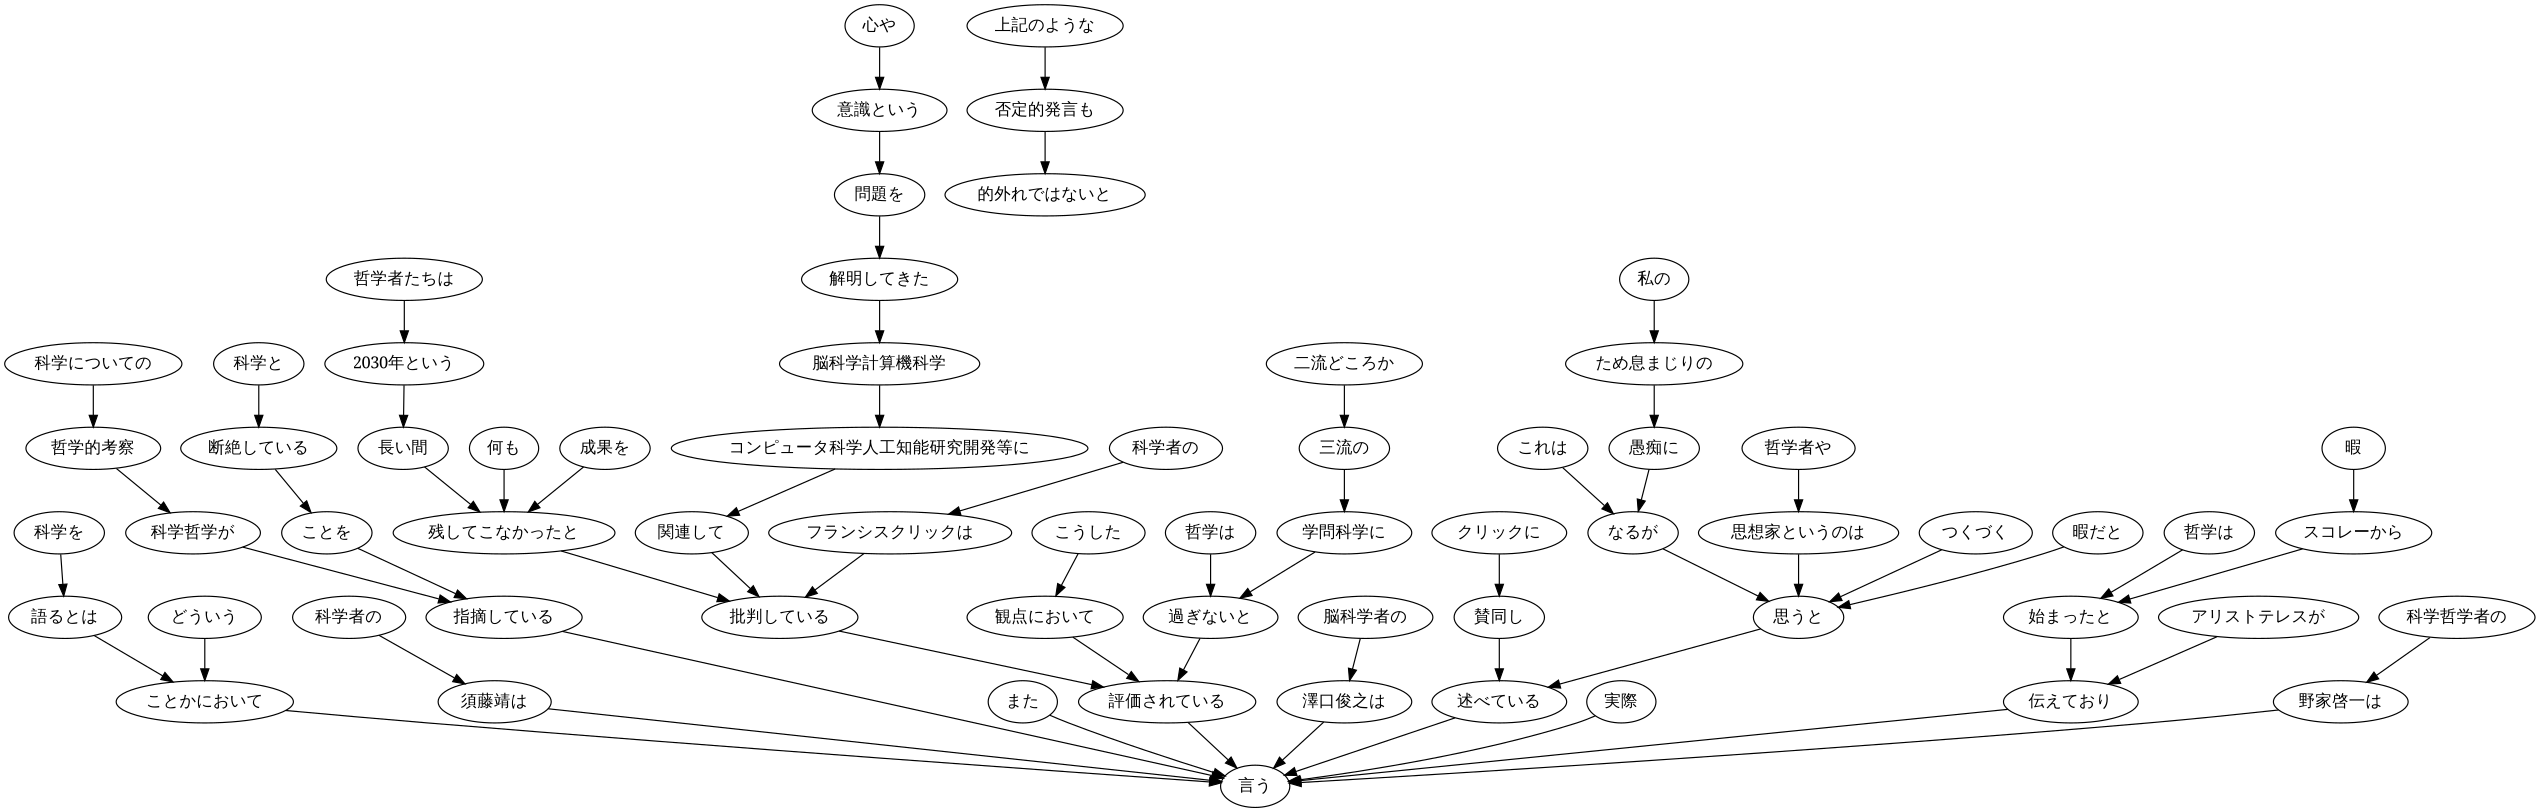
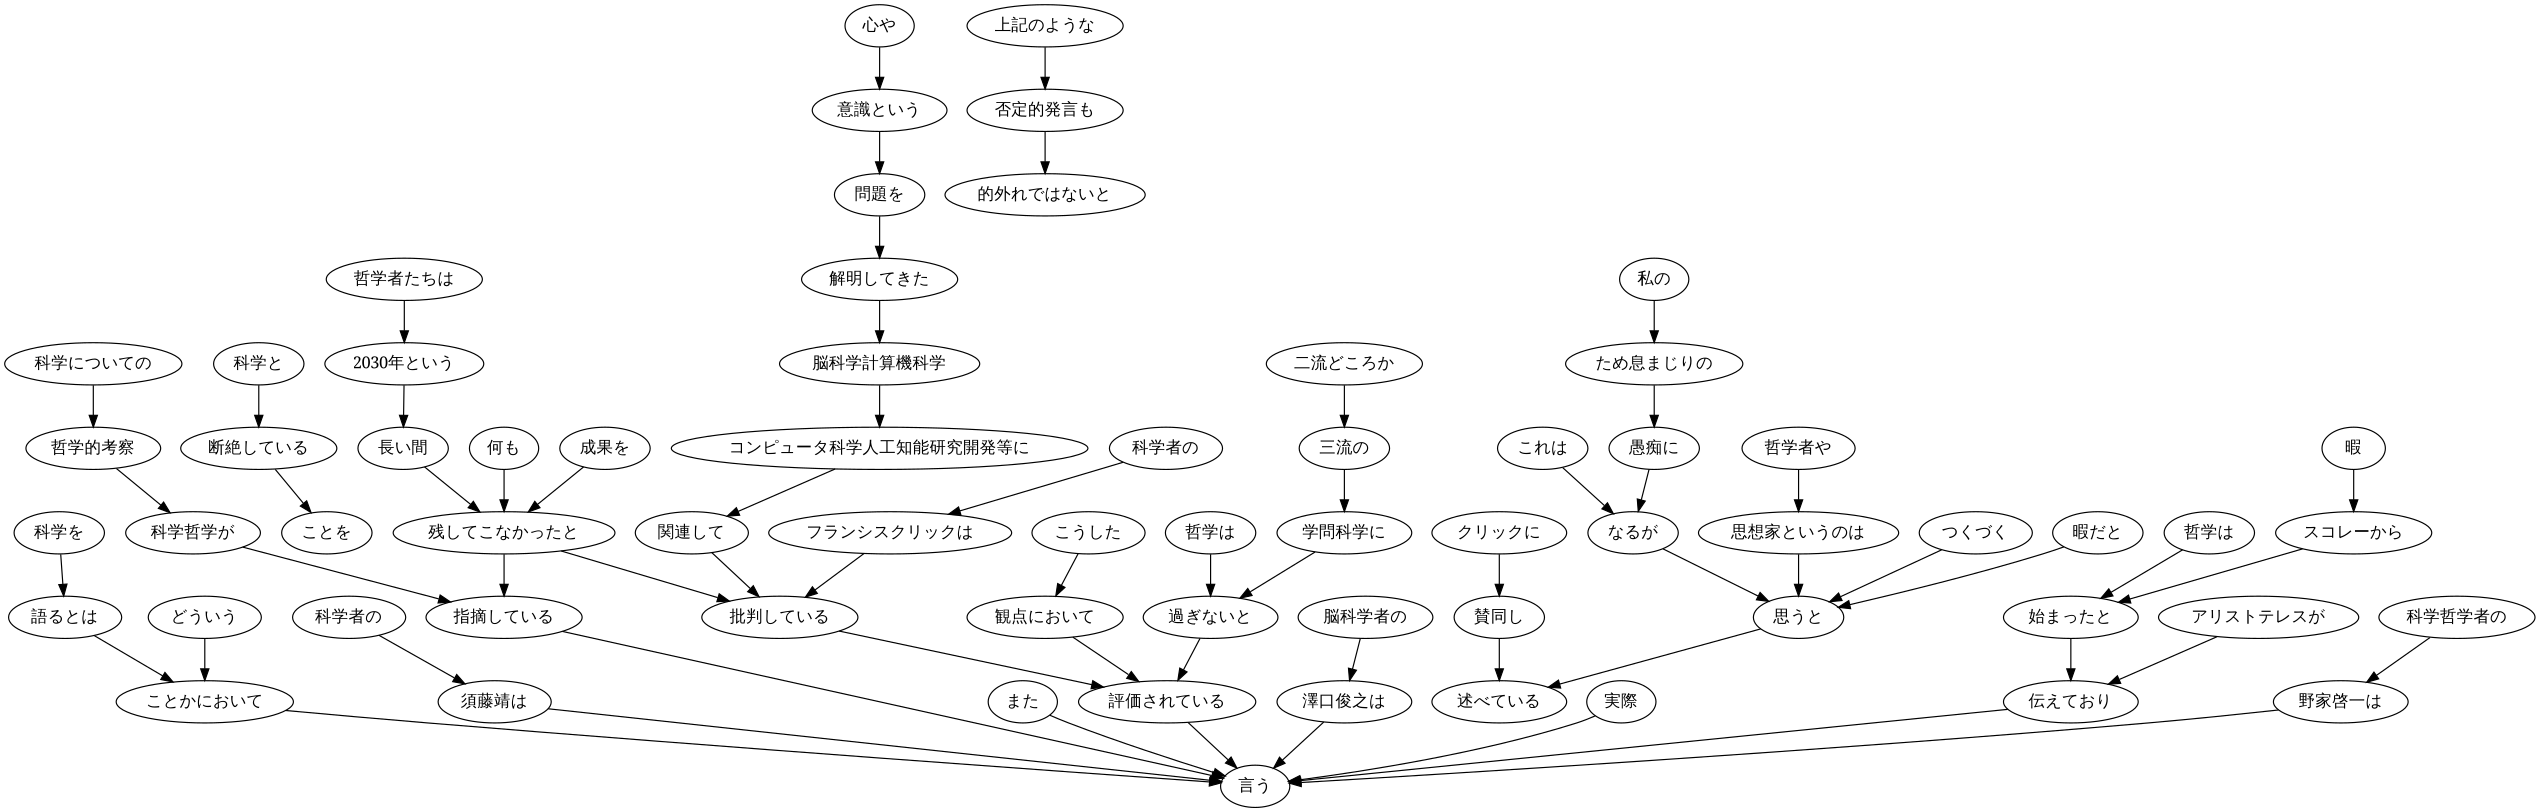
  digraph {
    fontname="Noto Serif"
    node [fontname="Noto Serif"]
    edge [fontname="Noto Serif"]
    n1 [label="科学を"]
    n2 [label="語るとは"]
    n3 [label="ことかにおいて"]
    n4 [label="言う"]
    n5 [label="どういう"]
    n6 [label="科学者の"]
    n7 [label="須藤靖は"]
    n8 [label="科学についての"]
    n9 [label="哲学的考察"]
    n10 [label="科学哲学が"]
    n11 [label="指摘している"]
    n12 [label="科学と"]
    n13 [label="断絶している"]
    n14 [label="ことを"]
    n15 [label="また"]
    n16 [label="心や"]
    n17 [label="意識という"]
    n18 [label="問題を"]
    n19 [label="解明してきた"]
    n20 [label="脳科学計算機科学"]
    n21 [label="コンピュータ科学人工知能研究開発等に"]
    n22 [label="関連して"]
    n23 [label="批判している"]
    n24 [label="評価されている"]
    n25 [label="科学者の"]
    n26 [label="フランシスクリックは"]
    n27 [label="哲学者たちは"]
    n28 [label="2030年という"]
    n29 [label="長い間"]
    n30 [label="残してこなかったと"]
    n31 [label="何も"]
    n32 [label="成果を"]
    n33 [label="こうした"]
    n34 [label="観点において"]
    n35 [label="哲学は"]
    n36 [label="過ぎないと"]
    n37 [label="二流どころか"]
    n38 [label="三流の"]
    n39 [label="学問科学に"]
    n40 [label="脳科学者の"]
    n41 [label="澤口俊之は"]
    n42 [label="クリックに"]
    n43 [label="賛同し"]
    n44 [label="述べている"]
    n45 [label="これは"]
    n46 [label="なるが"]
    n47 [label="思うと"]
    n48 [label="私の"]
    n49 [label="ため息まじりの"]
    n50 [label="愚痴に"]
    n51 [label="哲学者や"]
    n52 [label="思想家というのは"]
    n53 [label="つくづく"]
    n54 [label="暇だと"]
    n55 [label="実際"]
    n56 [label="哲学は"]
    n57 [label="始まったと"]
    n58 [label="伝えており"]
    n59 [label="暇"]
    n60 [label="スコレーから"]
    n61 [label="アリストテレスが"]
    n62 [label="上記のような"]
    n63 [label="否定的発言も"]
    n64 [label="的外れではないと"]
    n65 [label="科学哲学者の"]
    n66 [label="野家啓一は"]
    n1 -> n2
    n2 -> n3
    n3 -> n4
    n5 -> n3
    n6 -> n7
    n7 -> n4
    n8 -> n9
    n9 -> n10
    n10 -> n11
    n11 -> n4
    n12 -> n13
    n13 -> n14
-   n14 -> n11
+   n30 -> n11
    n15 -> n4
    n16 -> n17
    n17 -> n18
    n18 -> n19
    n19 -> n20
    n20 -> n21
    n21 -> n22
    n22 -> n23
    n23 -> n24
    n24 -> n4
    n25 -> n26
    n26 -> n23
    n27 -> n28
    n28 -> n29
    n29 -> n30
    n30 -> n23
    n31 -> n30
    n32 -> n30
    n33 -> n34
    n34 -> n24
    n35 -> n36
    n36 -> n24
    n37 -> n38
    n38 -> n39
    n39 -> n36
    n40 -> n41
    n41 -> n4
    n42 -> n43
    n43 -> n44
-   n44 -> n4
    n45 -> n46
    n46 -> n47
    n47 -> n44
    n48 -> n49
    n49 -> n50
    n50 -> n46
    n51 -> n52
    n52 -> n47
    n53 -> n47
    n54 -> n47
    n55 -> n4
    n56 -> n57
    n57 -> n58
    n58 -> n4
    n59 -> n60
    n60 -> n57
    n61 -> n58
    n62 -> n63
    n63 -> n64
    n65 -> n66
    n66 -> n4
  }
